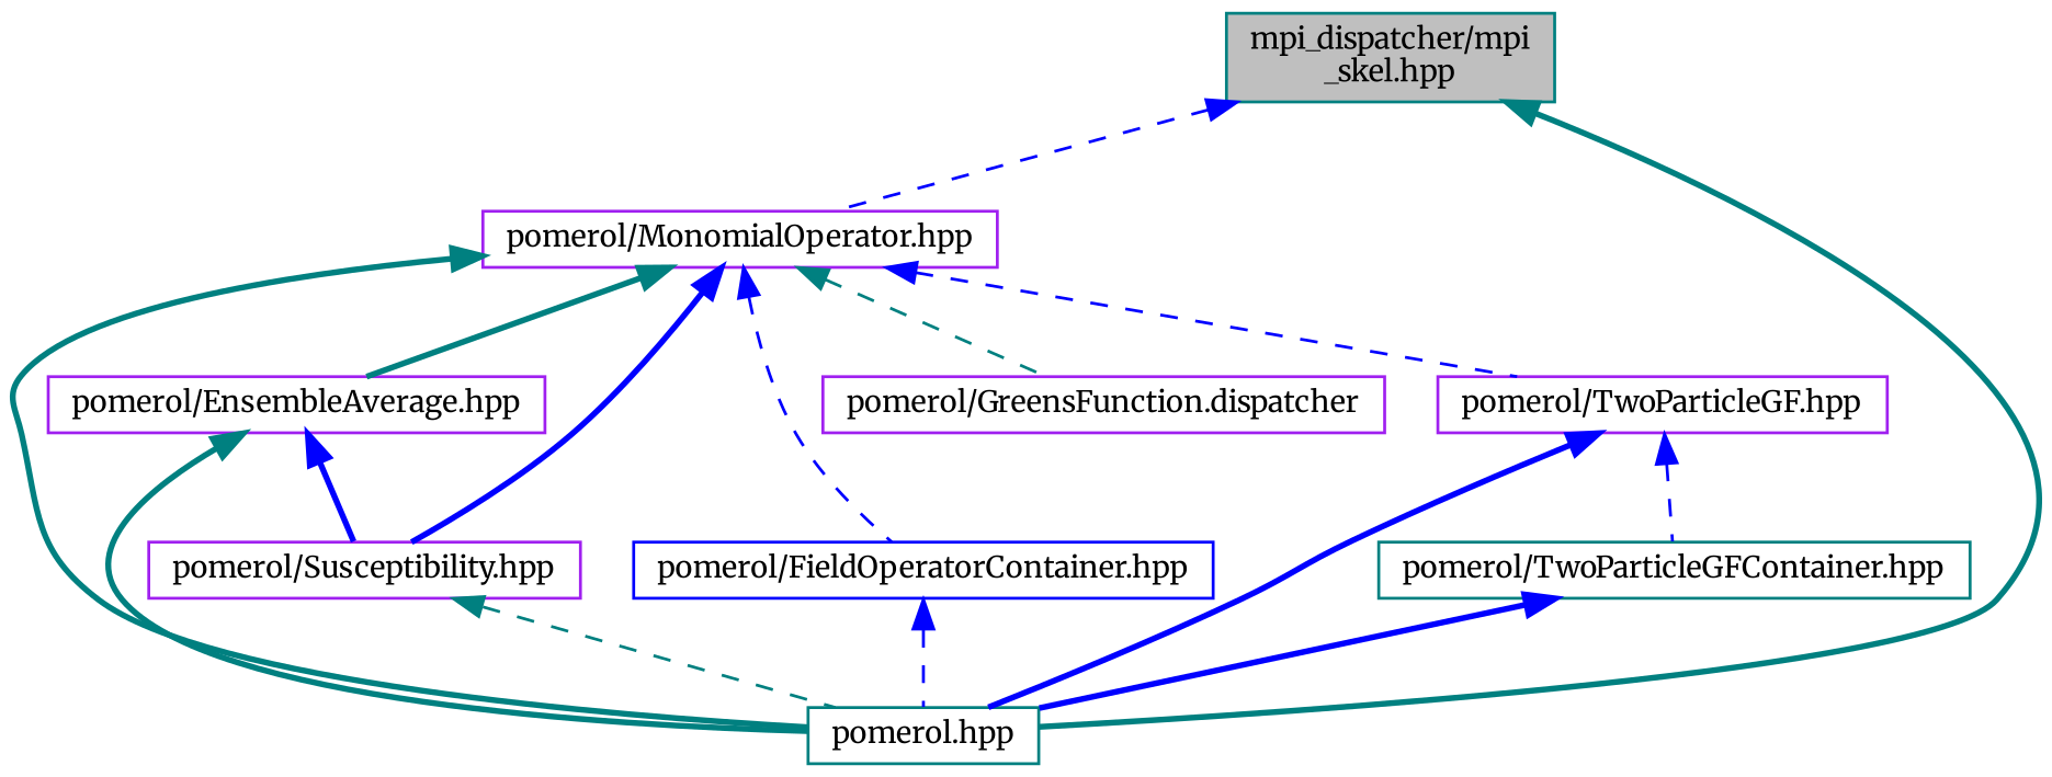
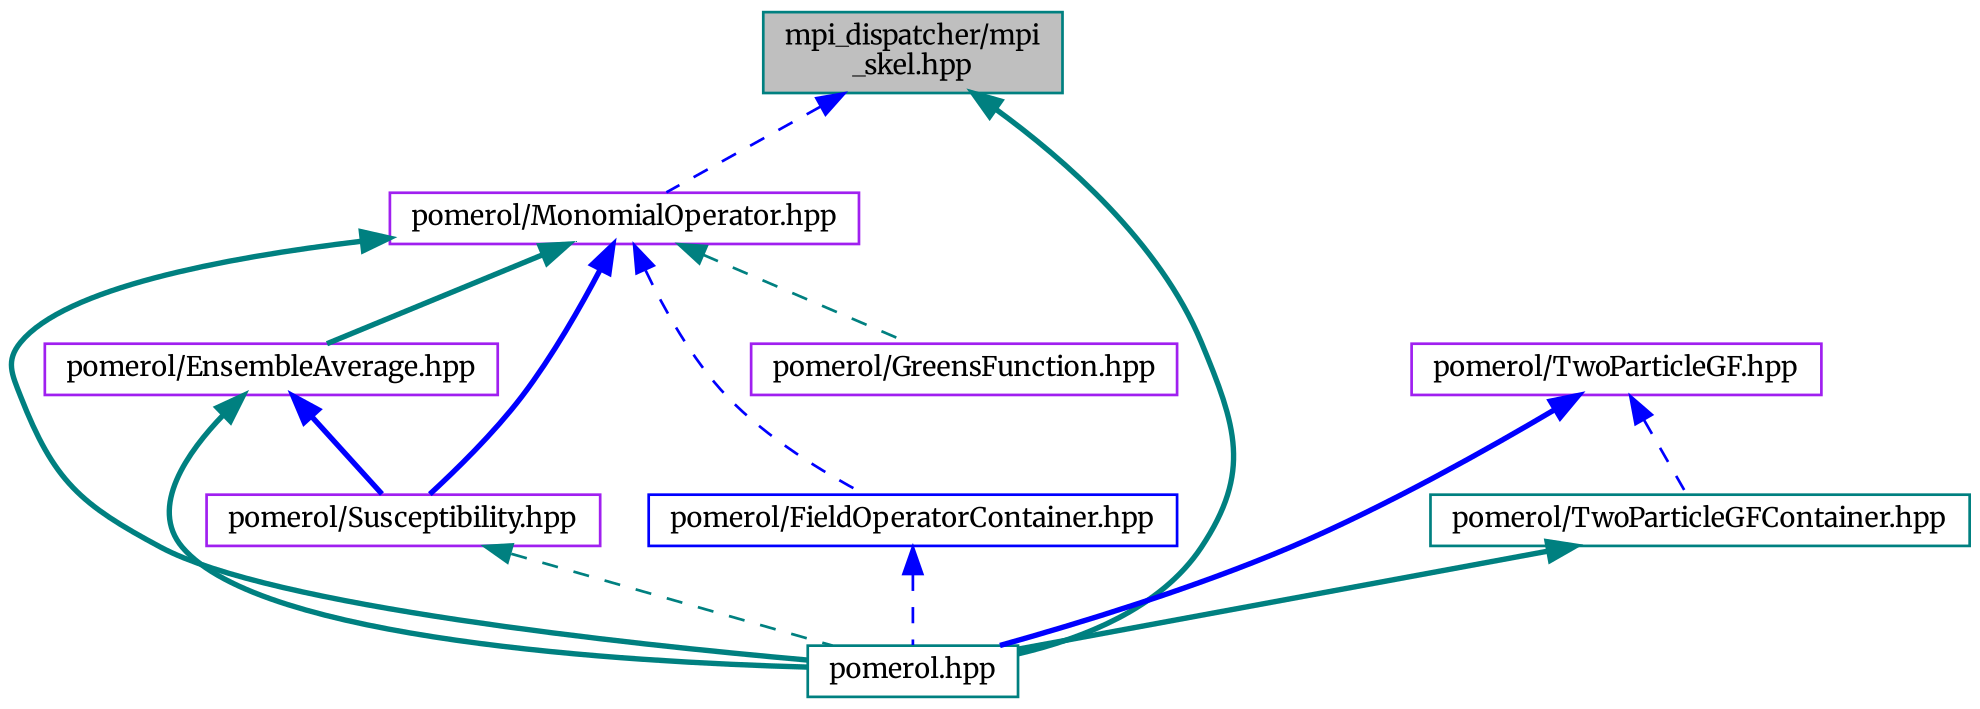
  digraph {
    fontname=Merriweather
    node [color=purple fillcolor=white fontname=Merriweather fontsize=10 shape=record style=filled]
    edge [color=blue dir=back fontname=Merriweather fontsize=10 labelfontname=Helvetica labelfontsize=10 style=bold]
    n1 [color=teal fillcolor=grey75 fontcolor=black height=0.2 label="mpi_dispatcher/mpi\l_skel.hpp" width=0.4]
    n2 [height=0.2 label="pomerol/MonomialOperator.hpp" width=0.4]
    n3 [color=teal height=0.2 label="pomerol.hpp" width=0.4]
    n4 [height=0.2 label="pomerol/EnsembleAverage.hpp" width=0.4]
    n5 [height=0.2 label="pomerol/Susceptibility.hpp" width=0.4]
    n6 [color=blue height=0.2 label="pomerol/FieldOperatorContainer.hpp" width=0.4]
-   n7 [height=0.2 label="pomerol/GreensFunction.dispatcher" width=0.4]
+   n7 [height=0.2 label="pomerol/GreensFunction.hpp" width=0.4]
    n8 [height=0.2 label="pomerol/TwoParticleGF.hpp" width=0.4]
    n9 [color=teal height=0.2 label="pomerol/TwoParticleGFContainer.hpp" width=0.4]
    n1 -> n2 [style=dashed]
    n1 -> n3 [color=teal]
    n2 -> n3 [color=teal]
    n2 -> n4 [color=teal]
    n2 -> n5
    n2 -> n6 [style=dashed]
    n2 -> n7 [color=teal style=dashed]
-   n2 -> n8 [style=dashed]
    n4 -> n3 [color=teal]
    n4 -> n5
    n5 -> n3 [color=teal style=dashed]
    n6 -> n3 [style=dashed]
    n8 -> n3
    n8 -> n9 [style=dashed]
-   n9 -> n3
+   n9 -> n3 [color=teal]
  }
